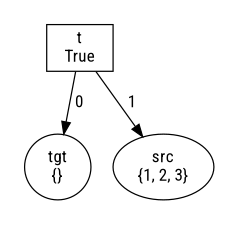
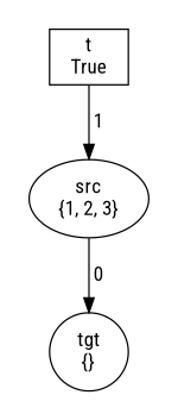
  digraph {
    fontname="Roboto Condensed"
    splines=true
    node [fillcolor="#FFFFFF" fontcolor="#000000" fontname="Roboto Condensed" shape=ellipse style=filled]
    edge [arrowhead=normal fontname="Roboto Condensed" style=solid]
    n1 [label="tgt\n{}"]
    n2 [label="t\nTrue" shape=rectangle]
    n3 [label="src\n{1, 2, 3}"]
    subgraph cluster_1 {
      style=invis
      n1
      n2
      n3
    }
-   n2 -> n1 [label=" 0 "]
+   n3 -> n1 [label=" 0 "]
    n2 -> n3 [label=" 1 "]
  }
